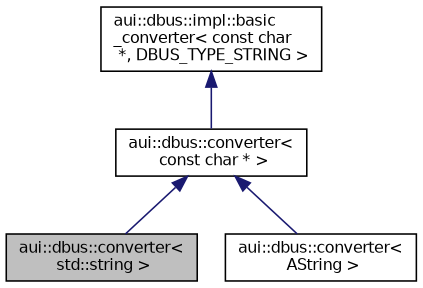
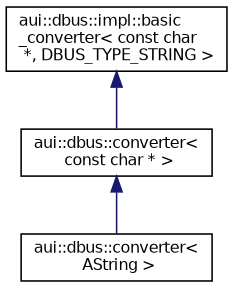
  digraph {
    node [color=black fillcolor=white fontname=Helvetica fontsize=10 shape=record style=filled]
    edge [color=midnightblue dir=back fontname=Helvetica fontsize=10 labelfontname=Helvetica labelfontsize=10 style=solid]
-   n1 [fillcolor=grey75 fontcolor=black height=0.2 label="aui::dbus::converter\<\l std::string \>" width=0.4]
    n2 [height=0.2 label="aui::dbus::converter\<\l AString \>" width=0.4]
    n3 [height=0.2 label="aui::dbus::converter\<\l const char * \>" width=0.4]
    n4 [height=0.2 label="aui::dbus::impl::basic\l_converter\< const char\l *, DBUS_TYPE_STRING \>" width=0.4]
-   n3 -> n1
    n3 -> n2
    n4 -> n3
  }
